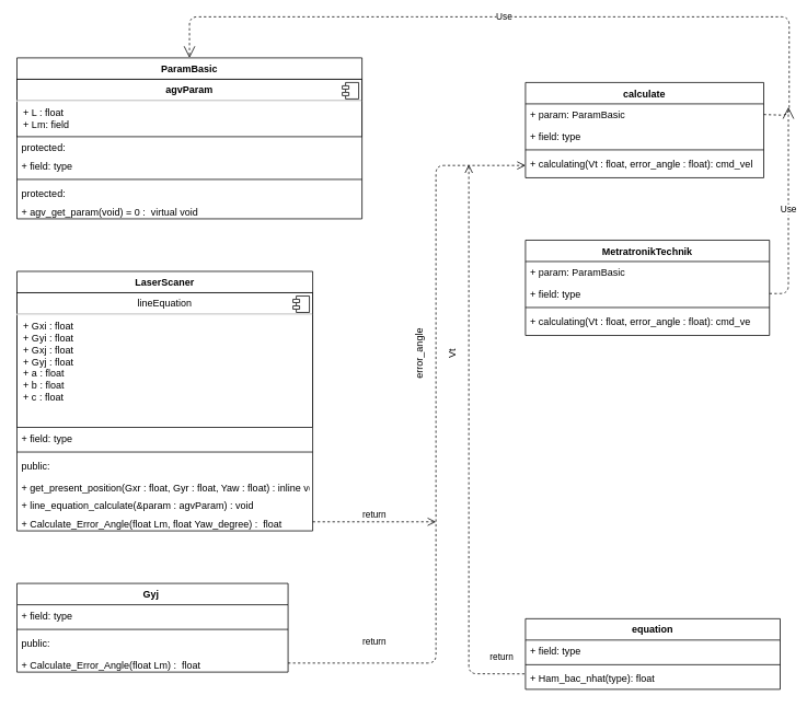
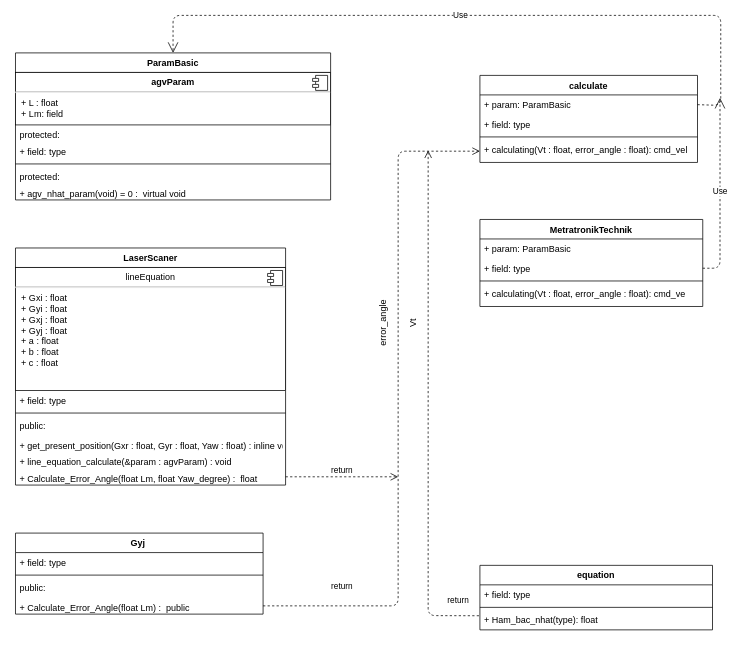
  <mxCell id="0" />
  <mxCell id="1" parent="0" />
  <mxCell id="2" value="ParamBasic" style="swimlane;fontStyle=1;align=center;verticalAlign=top;childLayout=stackLayout;horizontal=1;startSize=26;horizontalStack=0;resizeParent=1;resizeParentMax=0;resizeLast=0;collapsible=1;marginBottom=0;" parent="1" vertex="1"><mxGeometry x="20" y="70" width="420" height="196" as="geometry"><mxRectangle x="310" y="380" width="150" height="26" as="alternateBounds" /></mxGeometry></mxCell>
  <mxCell id="3" value="&lt;p style=&quot;margin: 0px ; margin-top: 6px ; text-align: center&quot;&gt;&lt;b&gt;agvParam&lt;/b&gt;&lt;/p&gt;&lt;hr&gt;&lt;p style=&quot;margin: 0px ; margin-left: 8px&quot;&gt;+ L : float&lt;br&gt;+ Lm: field&lt;/p&gt;" style="align=left;overflow=fill;html=1;dropTarget=0;" parent="2" vertex="1"><mxGeometry y="26" width="420" height="70" as="geometry" /></mxCell>
  <mxCell id="4" value="" style="shape=component;jettyWidth=8;jettyHeight=4;" parent="3" vertex="1"><mxGeometry x="1" width="20" height="20" relative="1" as="geometry"><mxPoint x="-24" y="4" as="offset" /></mxGeometry></mxCell>
  <mxCell id="5" value="protected:" style="text;strokeColor=none;fillColor=none;align=left;verticalAlign=top;spacingLeft=4;spacingRight=4;overflow=hidden;rotatable=0;points=[[0,0.5],[1,0.5]];portConstraint=eastwest;fontStyle=0" parent="2" vertex="1"><mxGeometry y="96" width="420" height="22" as="geometry" /></mxCell>
  <mxCell id="6" value="+ field: type" style="text;strokeColor=none;fillColor=none;align=left;verticalAlign=top;spacingLeft=4;spacingRight=4;overflow=hidden;rotatable=0;points=[[0,0.5],[1,0.5]];portConstraint=eastwest;" parent="2" vertex="1"><mxGeometry y="118" width="420" height="26" as="geometry" /></mxCell>
  <mxCell id="7" value="" style="line;strokeWidth=1;fillColor=none;align=left;verticalAlign=middle;spacingTop=-1;spacingLeft=3;spacingRight=3;rotatable=0;labelPosition=right;points=[];portConstraint=eastwest;" parent="2" vertex="1"><mxGeometry y="144" width="420" height="8" as="geometry" /></mxCell>
  <mxCell id="8" value="protected:&#10;&#10;" style="text;strokeColor=none;fillColor=none;align=left;verticalAlign=top;spacingLeft=4;spacingRight=4;overflow=hidden;rotatable=0;points=[[0,0.5],[1,0.5]];portConstraint=eastwest;fontStyle=0" parent="2" vertex="1"><mxGeometry y="152" width="420" height="22" as="geometry" /></mxCell>
- <mxCell id="9" value="+ agv_get_param(void) = 0 :  virtual void" style="text;strokeColor=none;fillColor=none;align=left;verticalAlign=top;spacingLeft=4;spacingRight=4;overflow=hidden;rotatable=0;points=[[0,0.5],[1,0.5]];portConstraint=eastwest;fontStyle=0" parent="2" vertex="1"><mxGeometry y="174" width="420" height="22" as="geometry" /></mxCell>
+ <mxCell id="9" value="+ agv_nhat_param(void) = 0 :  virtual void" style="text;strokeColor=none;fillColor=none;align=left;verticalAlign=top;spacingLeft=4;spacingRight=4;overflow=hidden;rotatable=0;points=[[0,0.5],[1,0.5]];portConstraint=eastwest;fontStyle=0" parent="2" vertex="1"><mxGeometry y="174" width="420" height="22" as="geometry" /></mxCell>
  <mxCell id="10" value="MetratronikTechnik" style="swimlane;fontStyle=1;align=center;verticalAlign=top;childLayout=stackLayout;horizontal=1;startSize=26;horizontalStack=0;resizeParent=1;resizeParentMax=0;resizeLast=0;collapsible=1;marginBottom=0;" parent="1" vertex="1"><mxGeometry x="639" y="292" width="297" height="116" as="geometry" /></mxCell>
  <mxCell id="11" value="+ param: ParamBasic" style="text;strokeColor=none;fillColor=none;align=left;verticalAlign=top;spacingLeft=4;spacingRight=4;overflow=hidden;rotatable=0;points=[[0,0.5],[1,0.5]];portConstraint=eastwest;" parent="10" vertex="1"><mxGeometry y="26" width="297" height="26" as="geometry" /></mxCell>
  <mxCell id="12" value="+ field: type" style="text;strokeColor=none;fillColor=none;align=left;verticalAlign=top;spacingLeft=4;spacingRight=4;overflow=hidden;rotatable=0;points=[[0,0.5],[1,0.5]];portConstraint=eastwest;" parent="10" vertex="1"><mxGeometry y="52" width="297" height="26" as="geometry" /></mxCell>
  <mxCell id="13" value="" style="line;strokeWidth=1;fillColor=none;align=left;verticalAlign=middle;spacingTop=-1;spacingLeft=3;spacingRight=3;rotatable=0;labelPosition=right;points=[];portConstraint=eastwest;" parent="10" vertex="1"><mxGeometry y="78" width="297" height="8" as="geometry" /></mxCell>
  <mxCell id="14" value="+ calculating(Vt : float, error_angle : float): cmd_ve" style="text;strokeColor=none;fillColor=none;align=left;verticalAlign=top;spacingLeft=4;spacingRight=4;overflow=hidden;rotatable=0;points=[[0,0.5],[1,0.5]];portConstraint=eastwest;" parent="10" vertex="1"><mxGeometry y="86" width="297" height="30" as="geometry" /></mxCell>
  <mxCell id="15" value="calculate" style="swimlane;fontStyle=1;align=center;verticalAlign=top;childLayout=stackLayout;horizontal=1;startSize=26;horizontalStack=0;resizeParent=1;resizeParentMax=0;resizeLast=0;collapsible=1;marginBottom=0;" parent="1" vertex="1"><mxGeometry x="639" y="100" width="290" height="116" as="geometry" /></mxCell>
  <mxCell id="16" value="+ param: ParamBasic" style="text;strokeColor=none;fillColor=none;align=left;verticalAlign=top;spacingLeft=4;spacingRight=4;overflow=hidden;rotatable=0;points=[[0,0.5],[1,0.5]];portConstraint=eastwest;" parent="15" vertex="1"><mxGeometry y="26" width="290" height="26" as="geometry" /></mxCell>
  <mxCell id="17" value="+ field: type" style="text;strokeColor=none;fillColor=none;align=left;verticalAlign=top;spacingLeft=4;spacingRight=4;overflow=hidden;rotatable=0;points=[[0,0.5],[1,0.5]];portConstraint=eastwest;" parent="15" vertex="1"><mxGeometry y="52" width="290" height="26" as="geometry" /></mxCell>
  <mxCell id="18" value="" style="line;strokeWidth=1;fillColor=none;align=left;verticalAlign=middle;spacingTop=-1;spacingLeft=3;spacingRight=3;rotatable=0;labelPosition=right;points=[];portConstraint=eastwest;" parent="15" vertex="1"><mxGeometry y="78" width="290" height="8" as="geometry" /></mxCell>
  <mxCell id="19" value="+ calculating(Vt : float, error_angle : float): cmd_vel" style="text;strokeColor=none;fillColor=none;align=left;verticalAlign=top;spacingLeft=4;spacingRight=4;overflow=hidden;rotatable=0;points=[[0,0.5],[1,0.5]];portConstraint=eastwest;" parent="15" vertex="1"><mxGeometry y="86" width="290" height="30" as="geometry" /></mxCell>
  <mxCell id="20" value="LaserScaner" style="swimlane;fontStyle=1;align=center;verticalAlign=top;childLayout=stackLayout;horizontal=1;startSize=26;horizontalStack=0;resizeParent=1;resizeParentMax=0;resizeLast=0;collapsible=1;marginBottom=0;" parent="1" vertex="1"><mxGeometry x="20" y="330" width="360" height="316" as="geometry" /></mxCell>
  <mxCell id="21" value="&lt;p style=&quot;margin: 0px ; margin-top: 6px ; text-align: center&quot;&gt;lineEquation&lt;/p&gt;&lt;hr&gt;&lt;p style=&quot;margin: 0px ; margin-left: 8px&quot;&gt;+ Gxi : float&amp;nbsp; &amp;nbsp;&lt;/p&gt;&lt;p style=&quot;margin: 0px ; margin-left: 8px&quot;&gt;+ Gyi : float&lt;/p&gt;&lt;p style=&quot;margin: 0px ; margin-left: 8px&quot;&gt;+ Gxj : float&amp;nbsp;&amp;nbsp;&lt;/p&gt;&lt;p style=&quot;margin: 0px ; margin-left: 8px&quot;&gt;+ Gyj : float&lt;/p&gt;&lt;p style=&quot;margin: 0px ; margin-left: 8px&quot;&gt;+ a : float&lt;/p&gt;&lt;p style=&quot;margin: 0px ; margin-left: 8px&quot;&gt;+ b : float&amp;nbsp; &amp;nbsp; &amp;nbsp;&lt;span&gt;&amp;nbsp; &amp;nbsp;&lt;/span&gt;&lt;/p&gt;&lt;p style=&quot;margin: 0px ; margin-left: 8px&quot;&gt;+ c : float&amp;nbsp;&amp;nbsp;&lt;/p&gt;" style="align=left;overflow=fill;html=1;dropTarget=0;" parent="20" vertex="1"><mxGeometry y="26" width="360" height="164" as="geometry" /></mxCell>
  <mxCell id="22" value="" style="shape=component;jettyWidth=8;jettyHeight=4;" parent="21" vertex="1"><mxGeometry x="1" width="20" height="20" relative="1" as="geometry"><mxPoint x="-24" y="4" as="offset" /></mxGeometry></mxCell>
  <mxCell id="23" value="+ field: type" style="text;strokeColor=none;fillColor=none;align=left;verticalAlign=top;spacingLeft=4;spacingRight=4;overflow=hidden;rotatable=0;points=[[0,0.5],[1,0.5]];portConstraint=eastwest;" parent="20" vertex="1"><mxGeometry y="190" width="360" height="26" as="geometry" /></mxCell>
  <mxCell id="24" value="" style="line;strokeWidth=1;fillColor=none;align=left;verticalAlign=middle;spacingTop=-1;spacingLeft=3;spacingRight=3;rotatable=0;labelPosition=right;points=[];portConstraint=eastwest;" parent="20" vertex="1"><mxGeometry y="216" width="360" height="8" as="geometry" /></mxCell>
  <mxCell id="25" value="public:" style="text;strokeColor=none;fillColor=none;align=left;verticalAlign=top;spacingLeft=4;spacingRight=4;overflow=hidden;rotatable=0;points=[[0,0.5],[1,0.5]];portConstraint=eastwest;" parent="20" vertex="1"><mxGeometry y="224" width="360" height="26" as="geometry" /></mxCell>
  <mxCell id="26" value="+ get_present_position(Gxr : float, Gyr : float, Yaw : float) : inline void" style="text;strokeColor=none;fillColor=none;align=left;verticalAlign=top;spacingLeft=4;spacingRight=4;overflow=hidden;rotatable=0;points=[[0,0.5],[1,0.5]];portConstraint=eastwest;fontStyle=0" parent="20" vertex="1"><mxGeometry y="250" width="360" height="22" as="geometry" /></mxCell>
  <mxCell id="27" value="+ line_equation_calculate(&amp;param : agvParam) : void" style="text;strokeColor=none;fillColor=none;align=left;verticalAlign=top;spacingLeft=4;spacingRight=4;overflow=hidden;rotatable=0;points=[[0,0.5],[1,0.5]];portConstraint=eastwest;fontStyle=0" parent="20" vertex="1"><mxGeometry y="272" width="360" height="22" as="geometry" /></mxCell>
  <mxCell id="28" value="+ Calculate_Error_Angle(float Lm, float Yaw_degree) :  float" style="text;strokeColor=none;fillColor=none;align=left;verticalAlign=top;spacingLeft=4;spacingRight=4;overflow=hidden;rotatable=0;points=[[0,0.5],[1,0.5]];portConstraint=eastwest;fontStyle=0" parent="20" vertex="1"><mxGeometry y="294" width="360" height="22" as="geometry" /></mxCell>
  <mxCell id="29" value="Use" style="endArrow=open;endSize=12;dashed=1;html=1;exitX=1;exitY=0.5;exitDx=0;exitDy=0;entryX=0.5;entryY=0;entryDx=0;entryDy=0;" parent="1" source="16" target="2" edge="1"><mxGeometry x="0.07" width="160" relative="1" as="geometry"><mxPoint x="520" y="270" as="sourcePoint" /><mxPoint x="450" y="200" as="targetPoint" /><Array as="points"><mxPoint x="960" y="140" /><mxPoint x="960" y="20" /><mxPoint x="920" y="20" /><mxPoint x="745" y="20" /><mxPoint x="510" y="20" /><mxPoint x="230" y="20" /></Array><mxPoint as="offset" /></mxGeometry></mxCell>
  <mxCell id="30" value="Gyj " style="swimlane;fontStyle=1;align=center;verticalAlign=top;childLayout=stackLayout;horizontal=1;startSize=26;horizontalStack=0;resizeParent=1;resizeParentMax=0;resizeLast=0;collapsible=1;marginBottom=0;" parent="1" vertex="1"><mxGeometry x="20" y="710" width="330" height="108" as="geometry" /></mxCell>
  <mxCell id="31" value="+ field: type" style="text;strokeColor=none;fillColor=none;align=left;verticalAlign=top;spacingLeft=4;spacingRight=4;overflow=hidden;rotatable=0;points=[[0,0.5],[1,0.5]];portConstraint=eastwest;" parent="30" vertex="1"><mxGeometry y="26" width="330" height="26" as="geometry" /></mxCell>
  <mxCell id="32" value="" style="line;strokeWidth=1;fillColor=none;align=left;verticalAlign=middle;spacingTop=-1;spacingLeft=3;spacingRight=3;rotatable=0;labelPosition=right;points=[];portConstraint=eastwest;" parent="30" vertex="1"><mxGeometry y="52" width="330" height="8" as="geometry" /></mxCell>
  <mxCell id="33" value="public:" style="text;strokeColor=none;fillColor=none;align=left;verticalAlign=top;spacingLeft=4;spacingRight=4;overflow=hidden;rotatable=0;points=[[0,0.5],[1,0.5]];portConstraint=eastwest;" parent="30" vertex="1"><mxGeometry y="60" width="330" height="26" as="geometry" /></mxCell>
- <mxCell id="34" value="+ Calculate_Error_Angle(float Lm) :  float" style="text;strokeColor=none;fillColor=none;align=left;verticalAlign=top;spacingLeft=4;spacingRight=4;overflow=hidden;rotatable=0;points=[[0,0.5],[1,0.5]];portConstraint=eastwest;fontStyle=0" parent="30" vertex="1"><mxGeometry y="86" width="330" height="22" as="geometry" /></mxCell>
+ <mxCell id="34" value="+ Calculate_Error_Angle(float Lm) :  public" style="text;strokeColor=none;fillColor=none;align=left;verticalAlign=top;spacingLeft=4;spacingRight=4;overflow=hidden;rotatable=0;points=[[0,0.5],[1,0.5]];portConstraint=eastwest;fontStyle=0" parent="30" vertex="1"><mxGeometry y="86" width="330" height="22" as="geometry" /></mxCell>
  <mxCell id="35" value="Use" style="endArrow=open;endSize=12;dashed=1;html=1;exitX=1;exitY=0.5;exitDx=0;exitDy=0;" parent="1" source="12" edge="1"><mxGeometry width="160" relative="1" as="geometry"><mxPoint x="936" y="357" as="sourcePoint" /><mxPoint x="959" y="130" as="targetPoint" /><Array as="points"><mxPoint x="959" y="357" /></Array></mxGeometry></mxCell>
  <mxCell id="36" value="return" style="html=1;verticalAlign=bottom;endArrow=open;dashed=1;endSize=8;exitX=1;exitY=0.5;exitDx=0;exitDy=0;entryX=0;entryY=0.5;entryDx=0;entryDy=0;" parent="1" source="34" target="19" edge="1"><mxGeometry x="-0.766" y="17" relative="1" as="geometry"><mxPoint x="610" y="780" as="sourcePoint" /><mxPoint x="560" y="430" as="targetPoint" /><Array as="points"><mxPoint x="530" y="807" /><mxPoint x="530" y="780" /><mxPoint x="530" y="201" /></Array><mxPoint as="offset" /></mxGeometry></mxCell>
  <mxCell id="37" value="return" style="html=1;verticalAlign=bottom;endArrow=open;dashed=1;endSize=8;exitX=1;exitY=0.5;exitDx=0;exitDy=0;" parent="1" source="28" edge="1"><mxGeometry relative="1" as="geometry"><mxPoint x="530" y="500" as="sourcePoint" /><mxPoint x="530" y="635" as="targetPoint" /><Array as="points" /></mxGeometry></mxCell>
  <mxCell id="38" value="error_angle&lt;br&gt;" style="text;html=1;strokeColor=none;fillColor=none;align=center;verticalAlign=middle;whiteSpace=wrap;rounded=0;rotation=270;" parent="1" vertex="1"><mxGeometry x="490" y="420" width="40" height="20" as="geometry" /></mxCell>
  <mxCell id="39" value="equation" style="swimlane;fontStyle=1;align=center;verticalAlign=top;childLayout=stackLayout;horizontal=1;startSize=26;horizontalStack=0;resizeParent=1;resizeParentMax=0;resizeLast=0;collapsible=1;marginBottom=0;" parent="1" vertex="1"><mxGeometry x="639" y="753" width="310" height="86" as="geometry" /></mxCell>
  <mxCell id="40" value="+ field: type" style="text;strokeColor=none;fillColor=none;align=left;verticalAlign=top;spacingLeft=4;spacingRight=4;overflow=hidden;rotatable=0;points=[[0,0.5],[1,0.5]];portConstraint=eastwest;" parent="39" vertex="1"><mxGeometry y="26" width="310" height="26" as="geometry" /></mxCell>
  <mxCell id="41" value="" style="line;strokeWidth=1;fillColor=none;align=left;verticalAlign=middle;spacingTop=-1;spacingLeft=3;spacingRight=3;rotatable=0;labelPosition=right;points=[];portConstraint=eastwest;" parent="39" vertex="1"><mxGeometry y="52" width="310" height="8" as="geometry" /></mxCell>
  <mxCell id="42" value="+ Ham_bac_nhat(type): float" style="text;strokeColor=none;fillColor=none;align=left;verticalAlign=top;spacingLeft=4;spacingRight=4;overflow=hidden;rotatable=0;points=[[0,0.5],[1,0.5]];portConstraint=eastwest;" parent="39" vertex="1"><mxGeometry y="60" width="310" height="26" as="geometry" /></mxCell>
  <mxCell id="43" value="return" style="html=1;verticalAlign=bottom;endArrow=open;dashed=1;endSize=8;exitX=-0.004;exitY=0.276;exitDx=0;exitDy=0;exitPerimeter=0;" parent="1" source="42" edge="1"><mxGeometry x="-0.919" y="-11" relative="1" as="geometry"><mxPoint x="630" y="580" as="sourcePoint" /><mxPoint x="570" y="200" as="targetPoint" /><Array as="points"><mxPoint x="570" y="820" /><mxPoint x="570" y="577" /></Array><mxPoint as="offset" /></mxGeometry></mxCell>
  <mxCell id="44" value="Vt" style="text;html=1;strokeColor=none;fillColor=none;align=center;verticalAlign=middle;whiteSpace=wrap;rounded=0;rotation=270;" parent="1" vertex="1"><mxGeometry x="530" y="420" width="40" height="20" as="geometry" /></mxCell>
